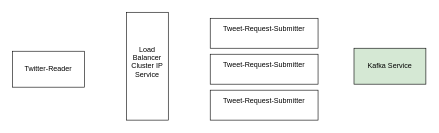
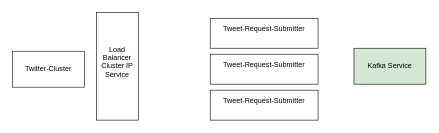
  <mxCell id="0" />
  <mxCell id="1" parent="0" />
- <mxCell id="2" value="Twitter-Reader" style="rounded=0;whiteSpace=wrap;html=1;" vertex="1" parent="1"><mxGeometry x="20" y="85" width="120" height="60" as="geometry" /></mxCell>
+ <mxCell id="2" value="Twitter-Cluster" style="rounded=0;whiteSpace=wrap;html=1;" vertex="1" parent="1"><mxGeometry x="20" y="85" width="120" height="60" as="geometry" /></mxCell>
  <mxCell id="3" value="Tweet-Request-Submitter&lt;div&gt;&lt;br&gt;&lt;/div&gt;" style="rounded=0;whiteSpace=wrap;html=1;" vertex="1" parent="1"><mxGeometry x="350" y="90" width="180" height="50" as="geometry" /></mxCell>
  <mxCell id="4" value="Tweet-Request-Submitter&lt;div&gt;&lt;br&gt;&lt;/div&gt;" style="rounded=0;whiteSpace=wrap;html=1;" vertex="1" parent="1"><mxGeometry x="350" y="150" width="180" height="50" as="geometry" /></mxCell>
  <mxCell id="5" value="Tweet-Request-Submitter&lt;div&gt;&lt;br&gt;&lt;/div&gt;" style="rounded=0;whiteSpace=wrap;html=1;" vertex="1" parent="1"><mxGeometry x="350" y="30" width="180" height="50" as="geometry" /></mxCell>
- <mxCell id="6" value="Load Balancer&lt;div&gt;Cluster IP Service&lt;/div&gt;&lt;div&gt;&lt;br&gt;&lt;/div&gt;" style="rounded=0;whiteSpace=wrap;html=1;" vertex="1" parent="1"><mxGeometry x="210" y="20" width="70" height="180" as="geometry" /></mxCell>
+ <mxCell id="6" value="Load Balancer&lt;div&gt;Cluster IP Service&lt;/div&gt;&lt;div&gt;&lt;br&gt;&lt;/div&gt;" style="rounded=0;whiteSpace=wrap;html=1;" vertex="1" parent="1"><mxGeometry x="160" y="20" width="70" height="180" as="geometry" /></mxCell>
  <mxCell id="7" value="Kafka Service" style="rounded=0;whiteSpace=wrap;html=1;fillColor=#d5e8d4;" vertex="1" parent="1"><mxGeometry x="590" y="80" width="120" height="60" as="geometry" /></mxCell>
